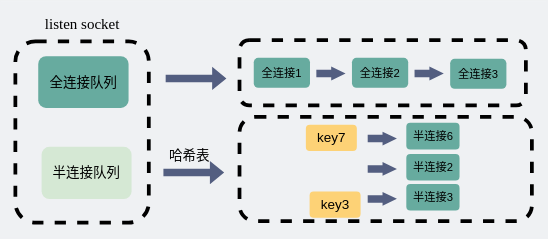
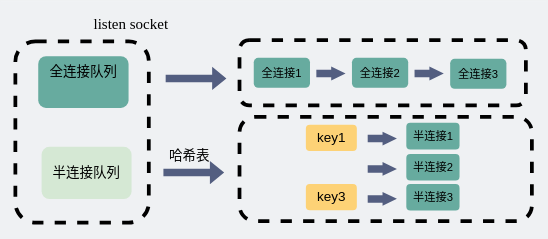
  <mxCell id="0" />
  <mxCell id="1" parent="0" />
  <mxCell id="2" value="" style="rounded=1;whiteSpace=wrap;html=1;strokeColor=#000000;fillColor=none;dashed=1;strokeWidth=5;" parent="1" vertex="1"><mxGeometry x="20" y="54.4" width="178" height="241.6" as="geometry" /></mxCell>
  <mxCell id="3" value="" style="rounded=1;whiteSpace=wrap;html=1;strokeColor=#000000;fillColor=none;dashed=1;strokeWidth=5;" vertex="1" parent="1"><mxGeometry x="319" y="155" width="390" height="139" as="geometry" /></mxCell>
  <mxCell id="4" value="" style="rounded=1;whiteSpace=wrap;html=1;strokeColor=#000000;fillColor=none;dashed=1;strokeWidth=5;" vertex="1" parent="1"><mxGeometry x="319" y="52.73" width="382" height="87" as="geometry" /></mxCell>
  <mxCell id="5" value="" style="rounded=1;whiteSpace=wrap;html=1;strokeColor=none;fillColor=#67AB9F;" parent="1" vertex="1"><mxGeometry x="50.5" y="74.23" width="120.5" height="68.77" as="geometry" /></mxCell>
- <mxCell id="6" value="&lt;font style=&quot;font-size: 18px&quot;&gt;全连接队列&lt;/font&gt;" style="text;html=1;strokeColor=none;fillColor=none;align=center;verticalAlign=middle;whiteSpace=wrap;rounded=0;" parent="1" vertex="1"><mxGeometry x="58" y="94" width="106" height="32.77" as="geometry" /></mxCell>
+ <mxCell id="6" value="&lt;font style=&quot;font-size: 18px&quot;&gt;全连接队列&lt;/font&gt;" style="text;html=1;strokeColor=none;fillColor=none;align=center;verticalAlign=middle;whiteSpace=wrap;rounded=0;" parent="1" vertex="1"><mxGeometry x="58" y="79" width="106" height="32.77" as="geometry" /></mxCell>
  <mxCell id="7" value="&lt;font style=&quot;font-size: 18px&quot;&gt;半连接队列&lt;/font&gt;" style="rounded=1;whiteSpace=wrap;html=1;strokeColor=none;fillColor=#d5e8d4;" parent="1" vertex="1"><mxGeometry x="55" y="195" width="120" height="69.5" as="geometry" /></mxCell>
- <mxCell id="8" value="&lt;pre style=&quot;font-family: &amp;#34;source code pro&amp;#34;&quot;&gt;&lt;font style=&quot;font-size: 20px&quot;&gt;listen socket&lt;/font&gt;&lt;/pre&gt;" style="text;html=1;strokeColor=none;fillColor=none;align=center;verticalAlign=middle;whiteSpace=wrap;rounded=0;dashed=1;" parent="1" vertex="1"><mxGeometry x="28.75" y="20" width="160.5" height="20" as="geometry" /></mxCell>
+ <mxCell id="8" value="&lt;pre style=&quot;font-family: &amp;#34;source code pro&amp;#34;&quot;&gt;&lt;font style=&quot;font-size: 20px&quot;&gt;listen socket&lt;/font&gt;&lt;/pre&gt;" style="text;html=1;strokeColor=none;fillColor=none;align=center;verticalAlign=middle;whiteSpace=wrap;rounded=0;dashed=1;" parent="1" vertex="1"><mxGeometry x="93.75" y="20" width="160.5" height="20" as="geometry" /></mxCell>
  <mxCell id="9" value="" style="shape=flexArrow;endArrow=block;html=1;rounded=1;strokeColor=none;startArrow=none;endFill=0;startFill=0;fillColor=#535E80;" parent="1" edge="1"><mxGeometry width="50" height="50" relative="1" as="geometry"><mxPoint x="220" y="103.73" as="sourcePoint" /><mxPoint x="302" y="103.73" as="targetPoint" /></mxGeometry></mxCell>
  <mxCell id="10" value="&lt;font style=&quot;font-size: 15px&quot;&gt;全连接1&lt;/font&gt;" style="rounded=1;whiteSpace=wrap;html=1;fillColor=#67AB9F;strokeColor=none;" parent="1" vertex="1"><mxGeometry x="338" y="76.23" width="75" height="40" as="geometry" /></mxCell>
  <mxCell id="11" value="" style="shape=flexArrow;endArrow=block;html=1;rounded=1;strokeColor=none;startArrow=none;endFill=0;startFill=0;endWidth=7.5;endSize=6.069;fillColor=#535E80;" parent="1" edge="1"><mxGeometry width="50" height="50" relative="1" as="geometry"><mxPoint x="421" y="97.23" as="sourcePoint" /><mxPoint x="461" y="97.11" as="targetPoint" /></mxGeometry></mxCell>
  <mxCell id="12" value="&lt;font style=&quot;font-size: 15px&quot;&gt;全连接2&lt;/font&gt;" style="rounded=1;whiteSpace=wrap;html=1;fillColor=#67AB9F;strokeColor=none;" parent="1" vertex="1"><mxGeometry x="469" y="76.23" width="75" height="40" as="geometry" /></mxCell>
  <mxCell id="13" value="" style="shape=flexArrow;endArrow=block;html=1;rounded=1;strokeColor=none;startArrow=none;endFill=0;startFill=0;endWidth=7.5;endSize=6.069;fillColor=#535E80;" parent="1" edge="1"><mxGeometry width="50" height="50" relative="1" as="geometry"><mxPoint x="552" y="97.23" as="sourcePoint" /><mxPoint x="592" y="97.11" as="targetPoint" /></mxGeometry></mxCell>
  <mxCell id="14" value="&lt;font style=&quot;font-size: 15px&quot;&gt;全连接3&lt;/font&gt;" style="rounded=1;whiteSpace=wrap;html=1;fillColor=#67AB9F;strokeColor=none;" parent="1" vertex="1"><mxGeometry x="600" y="77.62" width="75" height="40" as="geometry" /></mxCell>
- <mxCell id="15" value="&lt;span style=&quot;font-size: 18px&quot;&gt;key7&lt;/span&gt;" style="rounded=1;whiteSpace=wrap;html=1;strokeColor=none;fillColor=#FDD276;" vertex="1" parent="1"><mxGeometry x="407.5" y="165.5" width="68" height="35" as="geometry" /></mxCell>
+ <mxCell id="15" value="&lt;span style=&quot;font-size: 18px&quot;&gt;key1&lt;/span&gt;" style="rounded=1;whiteSpace=wrap;html=1;strokeColor=none;fillColor=#FDD276;" vertex="1" parent="1"><mxGeometry x="407.5" y="165.5" width="68" height="35" as="geometry" /></mxCell>
  <mxCell id="16" value="" style="shape=flexArrow;endArrow=block;html=1;rounded=1;strokeColor=none;startArrow=none;endFill=0;startFill=0;endWidth=7.5;endSize=6.069;fillColor=#535E80;" edge="1" parent="1"><mxGeometry width="50" height="50" relative="1" as="geometry"><mxPoint x="489.5" y="184" as="sourcePoint" /><mxPoint x="529.5" y="183.88" as="targetPoint" /></mxGeometry></mxCell>
- <mxCell id="17" value="&lt;font style=&quot;font-size: 15px&quot;&gt;半连接6&lt;/font&gt;" style="rounded=1;whiteSpace=wrap;html=1;fillColor=#67AB9F;strokeColor=none;" vertex="1" parent="1"><mxGeometry x="541.5" y="163" width="71" height="35.5" as="geometry" /></mxCell>
+ <mxCell id="17" value="&lt;font style=&quot;font-size: 15px&quot;&gt;半连接1&lt;/font&gt;" style="rounded=1;whiteSpace=wrap;html=1;fillColor=#67AB9F;strokeColor=none;" vertex="1" parent="1"><mxGeometry x="541.5" y="163" width="71" height="35.5" as="geometry" /></mxCell>
  <mxCell id="18" value="" style="shape=flexArrow;endArrow=block;html=1;rounded=1;strokeColor=none;startArrow=none;endFill=0;startFill=0;endWidth=7.5;endSize=6.069;fillColor=#535E80;" edge="1" parent="1"><mxGeometry width="50" height="50" relative="1" as="geometry"><mxPoint x="489.5" y="224.5" as="sourcePoint" /><mxPoint x="529.5" y="224.38" as="targetPoint" /></mxGeometry></mxCell>
  <mxCell id="19" value="&lt;font style=&quot;font-size: 15px&quot;&gt;半连接2&lt;/font&gt;" style="rounded=1;whiteSpace=wrap;html=1;fillColor=#67AB9F;strokeColor=none;" vertex="1" parent="1"><mxGeometry x="541.5" y="204.5" width="71" height="35.5" as="geometry" /></mxCell>
- <mxCell id="20" value="&lt;span style=&quot;font-size: 18px&quot;&gt;key3&lt;/span&gt;" style="rounded=1;whiteSpace=wrap;html=1;strokeColor=none;fillColor=#FDD276;" vertex="1" parent="1"><mxGeometry x="412.5" y="254.5" width="68" height="35" as="geometry" /></mxCell>
+ <mxCell id="20" value="&lt;span style=&quot;font-size: 18px&quot;&gt;key3&lt;/span&gt;" style="rounded=1;whiteSpace=wrap;html=1;strokeColor=none;fillColor=#FDD276;" vertex="1" parent="1"><mxGeometry x="407.5" y="244.5" width="68" height="35" as="geometry" /></mxCell>
  <mxCell id="21" value="" style="shape=flexArrow;endArrow=block;html=1;rounded=1;strokeColor=none;startArrow=none;endFill=0;startFill=0;endWidth=7.5;endSize=6.069;fillColor=#535E80;" edge="1" parent="1"><mxGeometry width="50" height="50" relative="1" as="geometry"><mxPoint x="489.5" y="264.5" as="sourcePoint" /><mxPoint x="529.5" y="264.38" as="targetPoint" /></mxGeometry></mxCell>
  <mxCell id="22" value="&lt;font style=&quot;font-size: 15px&quot;&gt;半连接3&lt;/font&gt;" style="rounded=1;whiteSpace=wrap;html=1;fillColor=#67AB9F;strokeColor=none;" vertex="1" parent="1"><mxGeometry x="541.5" y="244.5" width="71" height="35.5" as="geometry" /></mxCell>
  <mxCell id="23" value="" style="shape=flexArrow;endArrow=block;html=1;rounded=1;strokeColor=none;startArrow=none;endFill=0;startFill=0;fillColor=#535E80;" edge="1" parent="1"><mxGeometry width="50" height="50" relative="1" as="geometry"><mxPoint x="217" y="229.25" as="sourcePoint" /><mxPoint x="299" y="229.25" as="targetPoint" /></mxGeometry></mxCell>
  <mxCell id="24" value="&lt;font style=&quot;font-size: 18px&quot;&gt;哈希表&lt;/font&gt;" style="text;html=1;strokeColor=none;fillColor=none;align=center;verticalAlign=middle;whiteSpace=wrap;rounded=0;" vertex="1" parent="1"><mxGeometry x="219" y="194.75" width="67" height="25" as="geometry" /></mxCell>
